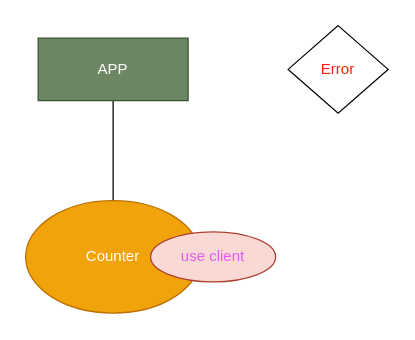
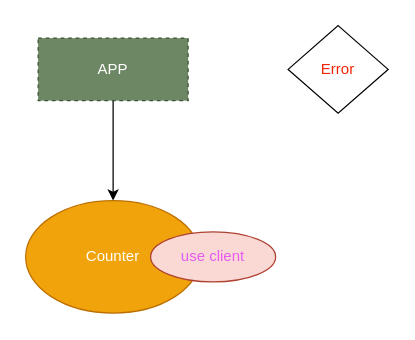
  <mxCell id="0" />
  <mxCell id="1" parent="0" />
- <mxCell id="2" style="edgeStyle=none;html=1;exitX=0.5;exitY=1;exitDx=0;exitDy=0;fontColor=#E65BF0;endArrow=none;" parent="1" source="3" target="4" edge="1"><mxGeometry relative="1" as="geometry" /></mxCell>
- <mxCell id="3" value="APP" style="whiteSpace=wrap;html=1;fillColor=#6d8764;fontColor=#ffffff;strokeColor=#3A5431;" parent="1" vertex="1"><mxGeometry x="30" y="30" width="120" height="50" as="geometry" /></mxCell>
+ <mxCell id="2" style="edgeStyle=none;html=1;exitX=0.5;exitY=1;exitDx=0;exitDy=0;fontColor=#E65BF0;" parent="1" source="3" target="4" edge="1"><mxGeometry relative="1" as="geometry" /></mxCell>
+ <mxCell id="3" value="APP" style="whiteSpace=wrap;html=1;fillColor=#6d8764;fontColor=#ffffff;strokeColor=#3A5431;dashed=1;" parent="1" vertex="1"><mxGeometry x="30" y="30" width="120" height="50" as="geometry" /></mxCell>
  <mxCell id="4" value="&lt;font color=&quot;#ffffff&quot;&gt;Counter&lt;/font&gt;" style="ellipse;whiteSpace=wrap;html=1;fillColor=#f0a30a;strokeColor=#BD7000;fontColor=#000000;" parent="1" vertex="1"><mxGeometry x="20" y="160" width="140" height="90" as="geometry" /></mxCell>
  <mxCell id="5" value="&lt;font color=&quot;#e65bf0&quot;&gt;use client&lt;/font&gt;" style="ellipse;whiteSpace=wrap;html=1;fillColor=#fad9d5;strokeColor=#ae4132;" parent="1" vertex="1"><mxGeometry x="120" y="185" width="100" height="40" as="geometry" /></mxCell>
  <mxCell id="6" value="&lt;font color=&quot;#f02405&quot;&gt;Error&lt;/font&gt;" style="rhombus;whiteSpace=wrap;html=1;fontColor=#E65BF0;" parent="1" vertex="1"><mxGeometry x="230" y="20" width="80" height="70" as="geometry" /></mxCell>
